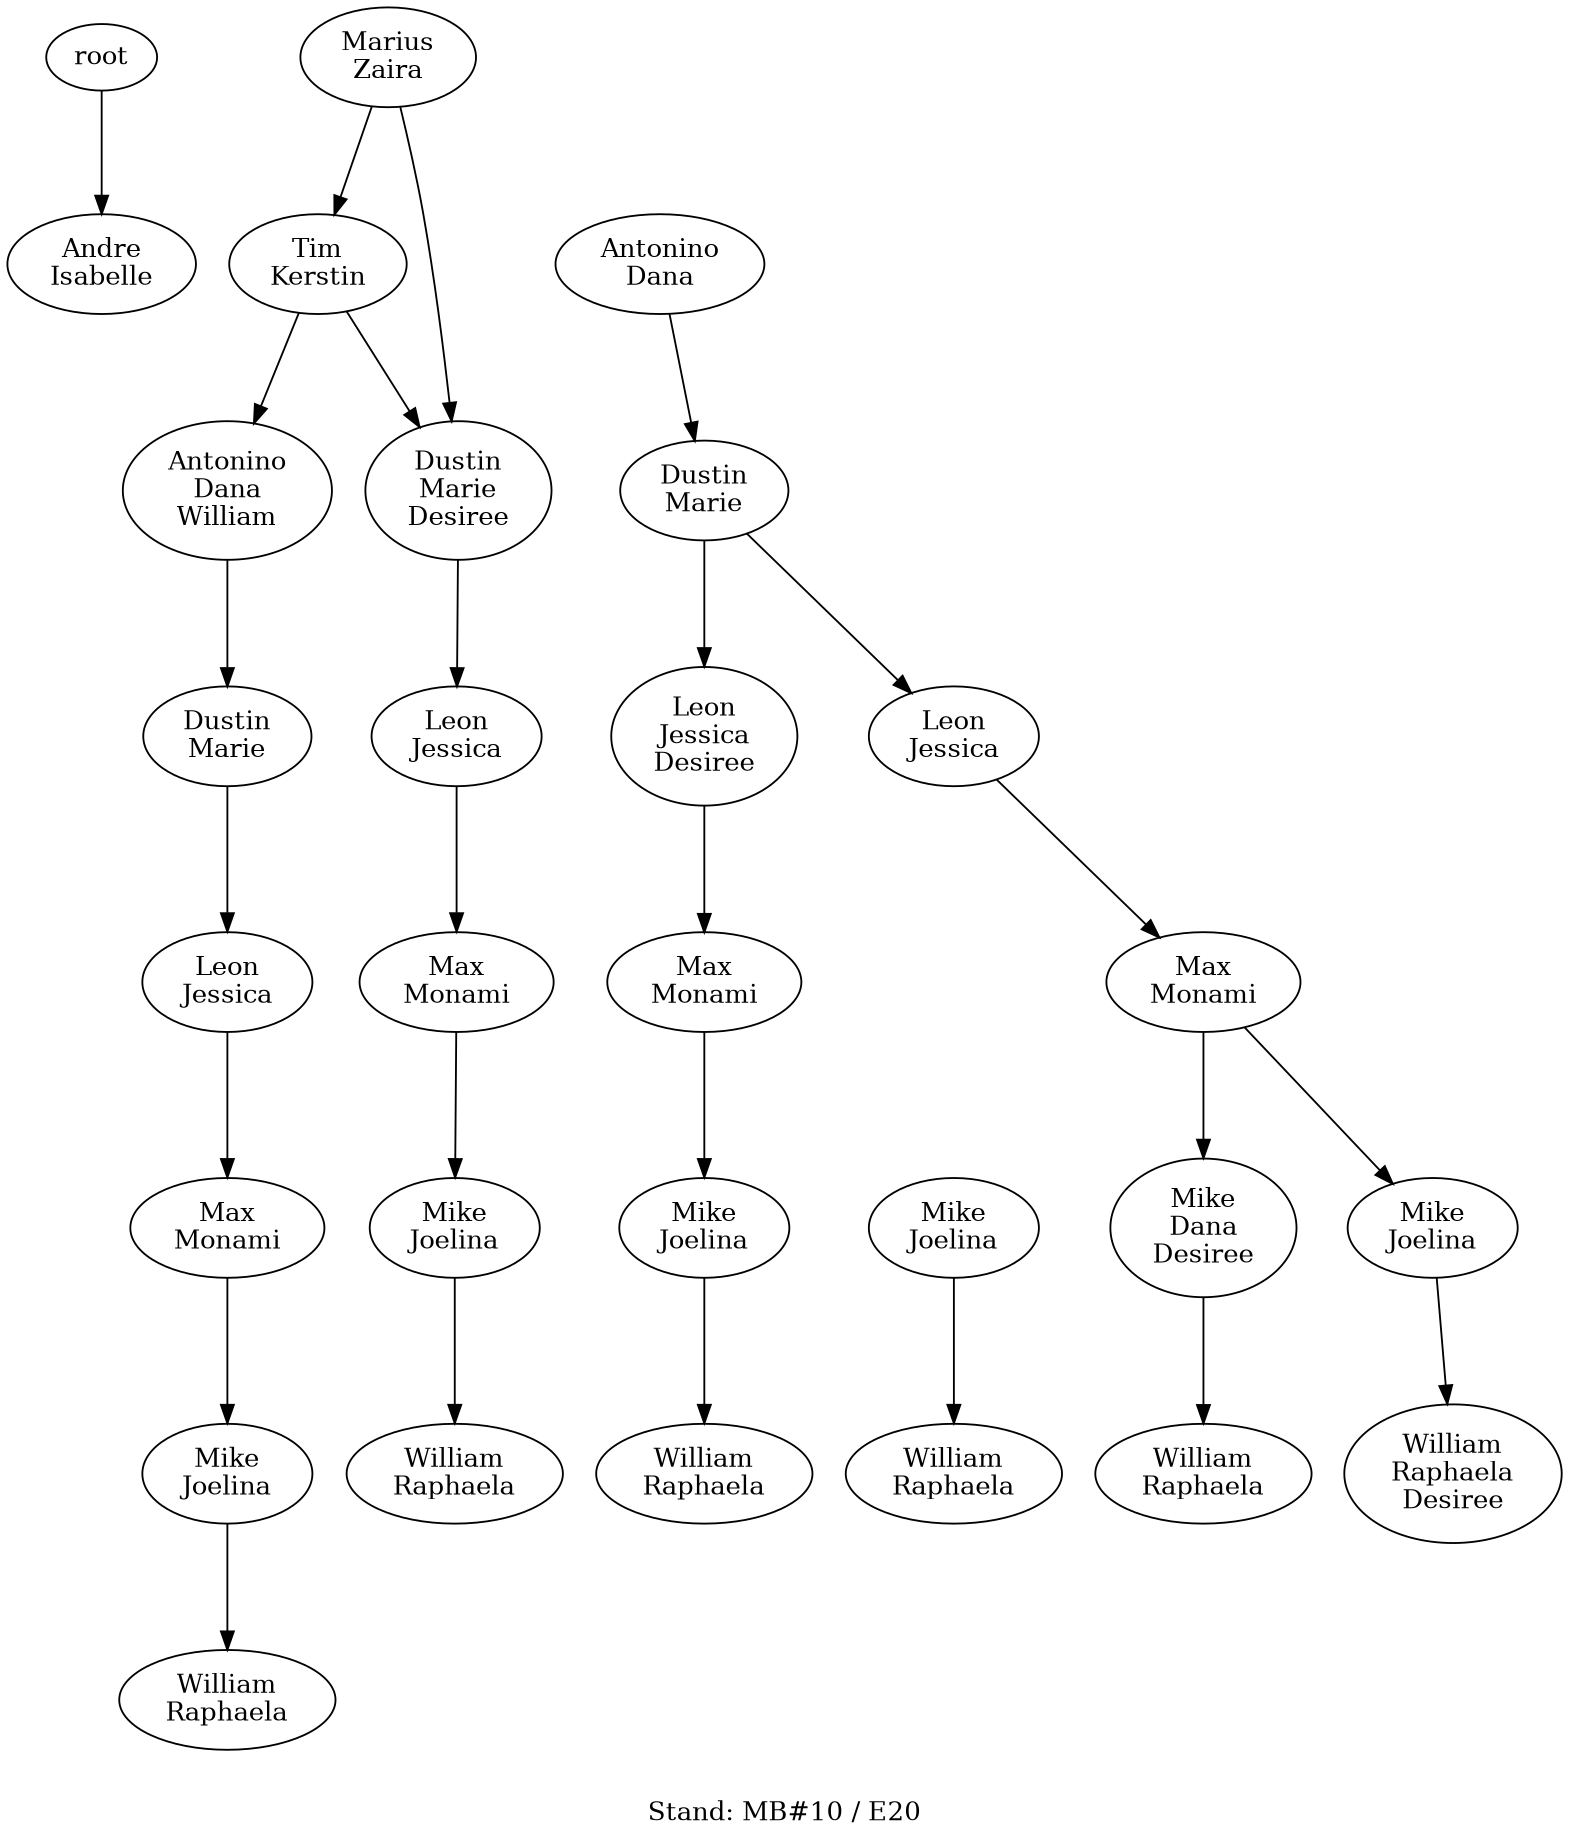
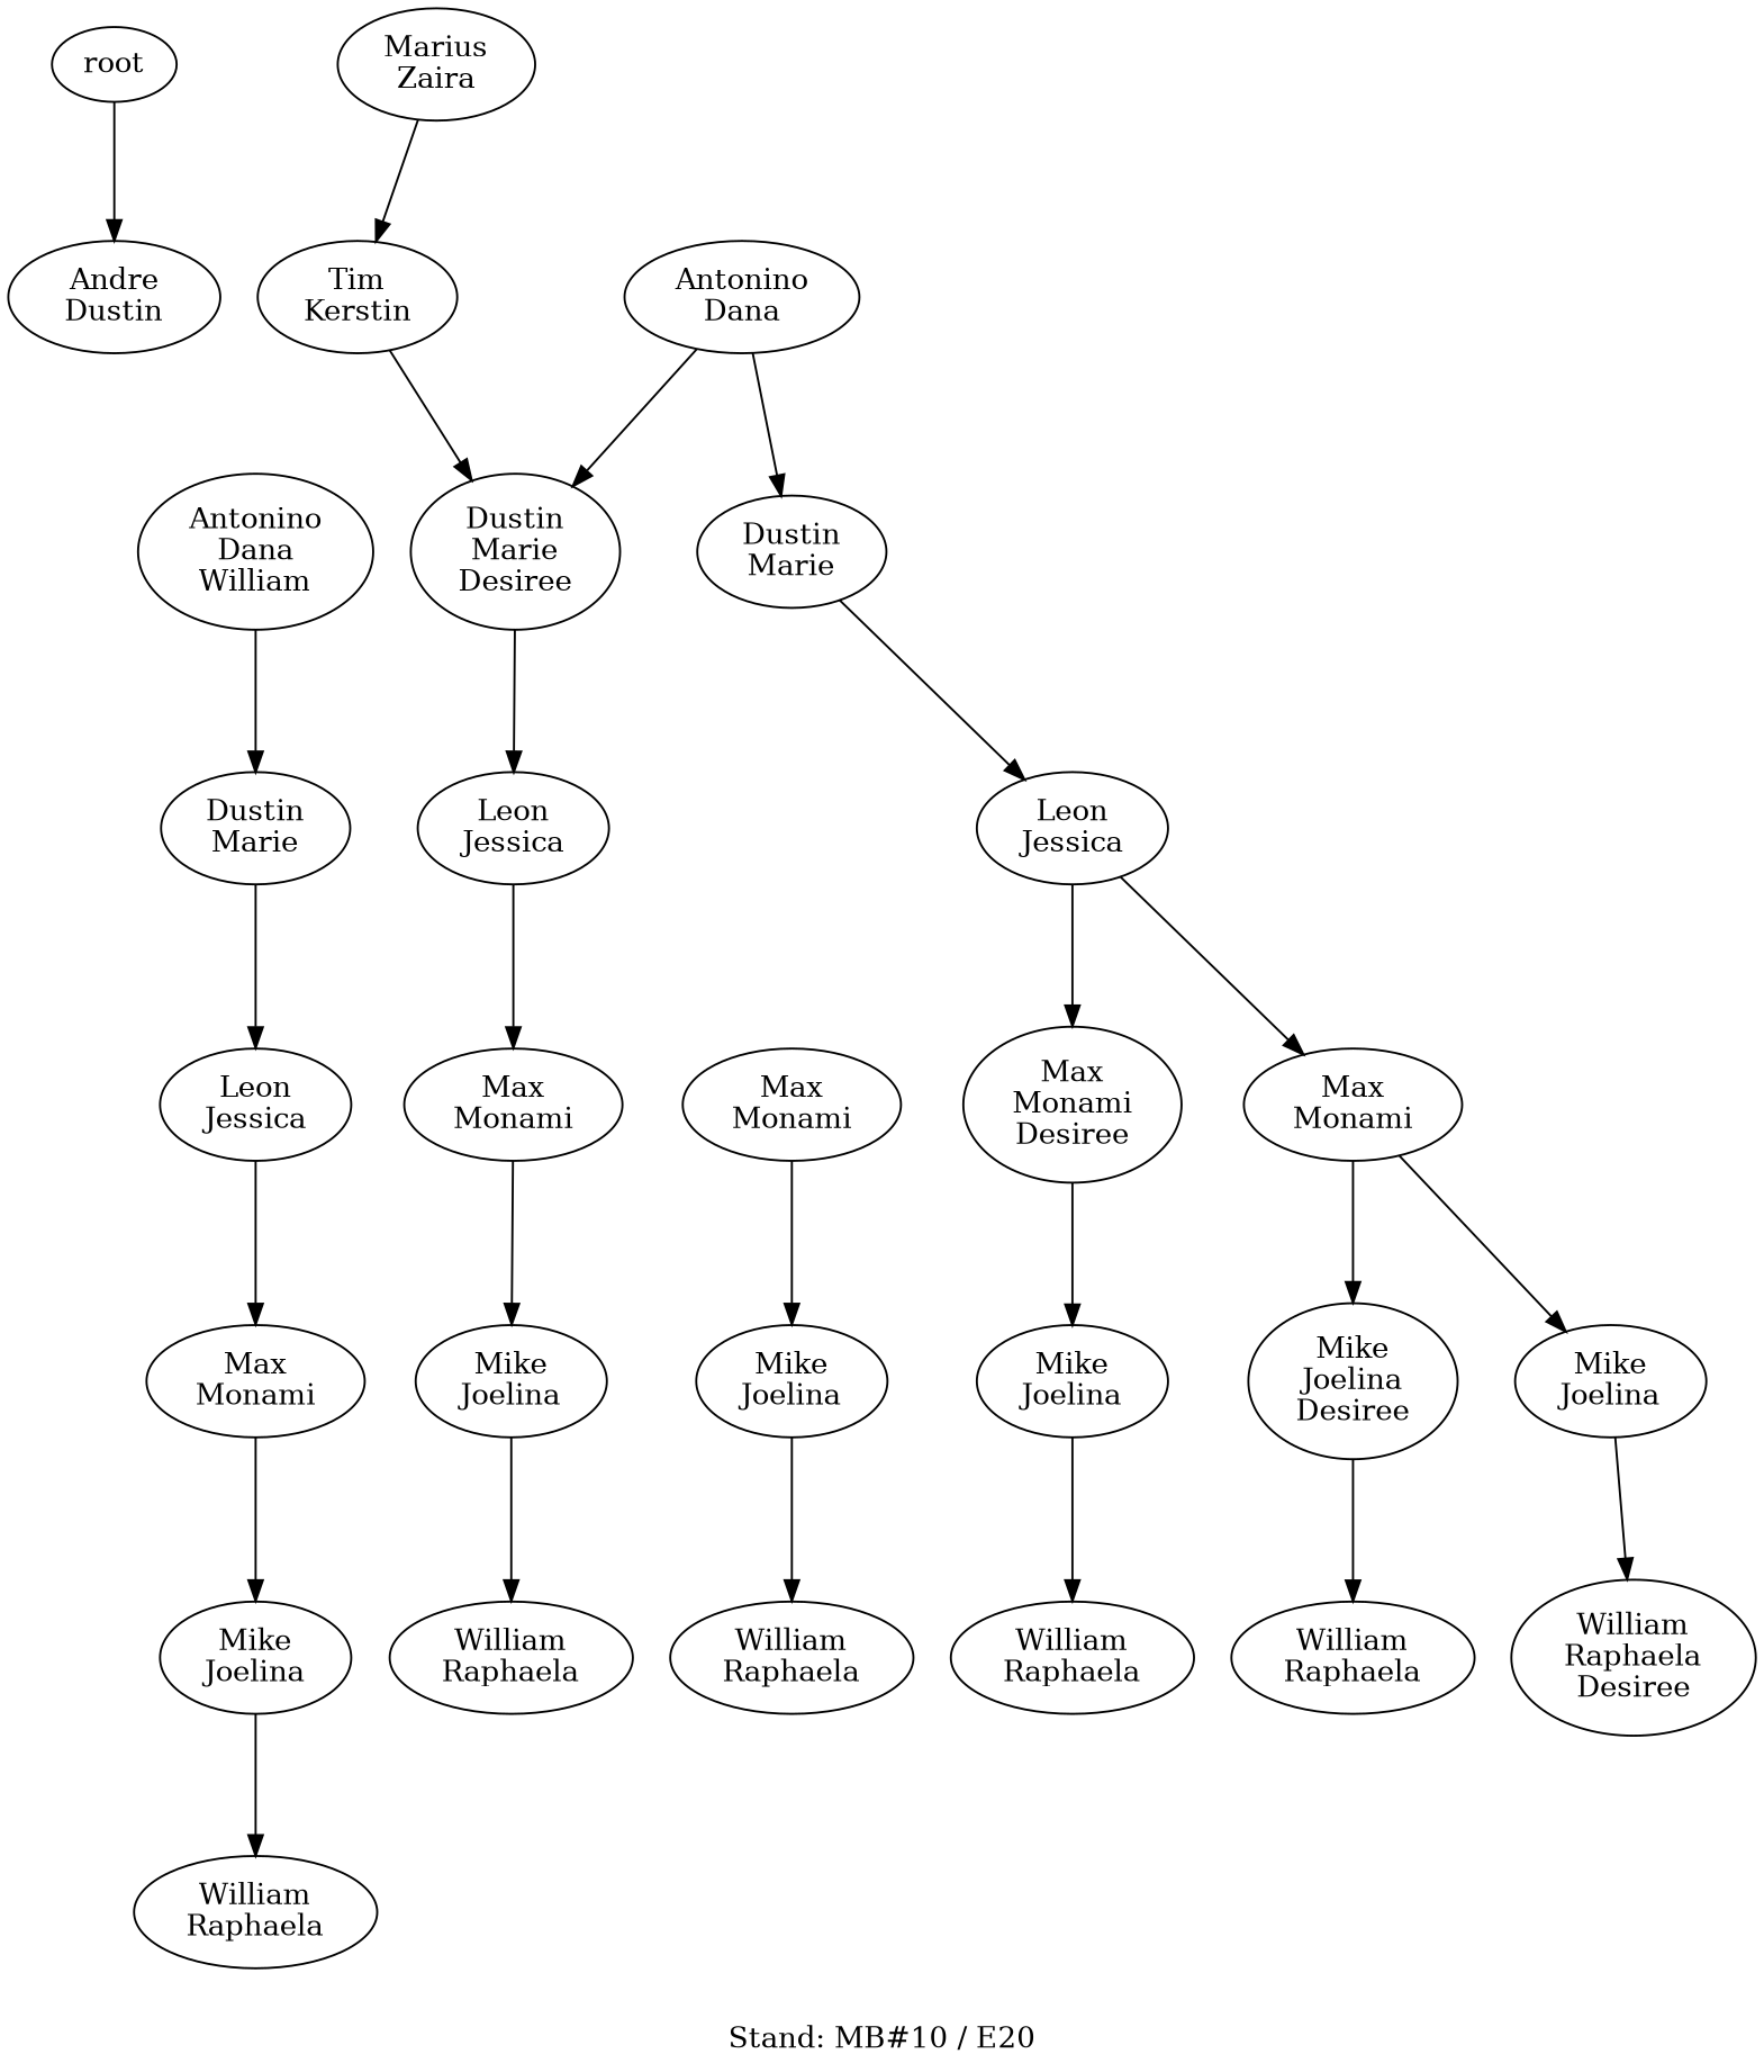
  digraph {
    label="Stand: MB#10 / E20"
    labelloc=b
    ranksep=0.8
-   n1 [label="Andre\nIsabelle"]
+   n1 [label="Andre\nDustin"]
    root
    n3 [label="Marius\nZaira"]
    n4 [label="Tim\nKerstin"]
    n5 [label="Antonino\nDana\nWilliam"]
    n6 [label="Dustin\nMarie\nDesiree"]
    n7 [label="Dustin\nMarie"]
    n8 [label="Antonino\nDana"]
    n9 [label="Dustin\nMarie"]
    n10 [label="Leon\nJessica"]
    n11 [label="Max\nMonami"]
    n12 [label="Mike\nJoelina"]
    n13 [label="William\nRaphaela"]
    n14 [label="Leon\nJessica"]
-   n15 [label="Leon\nJessica\nDesiree"]
    n16 [label="Leon\nJessica"]
    n17 [label="Max\nMonami"]
    n18 [label="Mike\nJoelina"]
    n19 [label="William\nRaphaela"]
    n20 [label="Max\nMonami"]
+   n21 [label="Max\nMonami\nDesiree"]
    n22 [label="Max\nMonami"]
    n23 [label="Mike\nJoelina"]
    n24 [label="William\nRaphaela"]
    n25 [label="Mike\nJoelina"]
-   n26 [label="Mike\nDana\nDesiree"]
+   n26 [label="Mike\nJoelina\nDesiree"]
    n27 [label="Mike\nJoelina"]
    n28 [label="William\nRaphaela"]
    n29 [label="William\nRaphaela"]
    n30 [label="William\nRaphaela\nDesiree"]
    root -> n1
    n3 -> n4
-   n4 -> n5
    n4 -> n6
    n5 -> n7
    n6 -> n14
    n7 -> n10
-   n3 -> n6
+   n8 -> n6
    n8 -> n9
-   n9 -> n15
    n9 -> n16
    n10 -> n11
    n11 -> n12
    n12 -> n13
    n14 -> n17
-   n15 -> n20
+   n16 -> n21
    n16 -> n22
    n17 -> n18
    n18 -> n19
    n20 -> n23
+   n21 -> n25
    n22 -> n26
    n22 -> n27
    n23 -> n24
    n25 -> n28
    n26 -> n29
    n27 -> n30
  }
